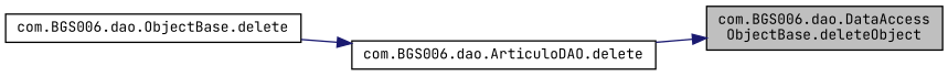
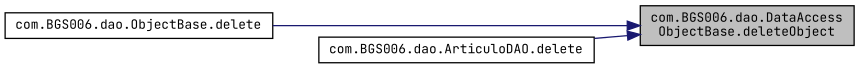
  digraph {
    fontname="JetBrains Mono"
    rankdir=RL
    node [color=black fillcolor=white fontname="JetBrains Mono" fontsize=10 shape=record style=filled]
    edge [color=midnightblue dir=back fontname="JetBrains Mono" fontsize=10 labelfontname=Helvetica labelfontsize=10 style=solid]
    n1 [fillcolor=grey75 fontcolor=black height=0.2 label="com.BGS006.dao.DataAccess\lObjectBase.deleteObject" width=0.4]
    n2 [height=0.2 label="com.BGS006.dao.ObjectBase.delete" width=0.4]
    n3 [height=0.2 label="com.BGS006.dao.ArticuloDAO.delete" width=0.4]
-   n3 -> n2
+   n1 -> n2
    n1 -> n3
  }
